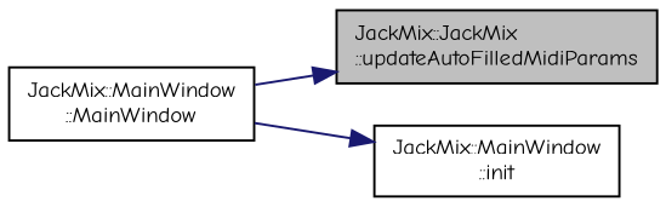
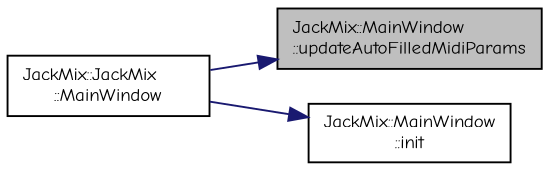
  digraph {
    fontname="Comic Neue"
    rankdir=RL
    node [color=black fillcolor=white fontname="Comic Neue" fontsize=10 shape=record style=filled]
    edge [color=midnightblue dir=back fontname="Comic Neue" fontsize=10 labelfontname=Helvetica labelfontsize=10 style=solid]
-   n1 [fillcolor=grey75 fontcolor=black height=0.2 label="JackMix::JackMix\l::updateAutoFilledMidiParams" width=0.4]
-   n2 [height=0.2 label="JackMix::MainWindow\l::MainWindow" width=0.4]
+   n1 [fillcolor=grey75 fontcolor=black height=0.2 label="JackMix::MainWindow\l::updateAutoFilledMidiParams" width=0.4]
+   n2 [height=0.2 label="JackMix::JackMix\l::MainWindow" width=0.4]
    n3 [height=0.2 label="JackMix::MainWindow\l::init" width=0.4]
    n1 -> n2
    n3 -> n2
  }
